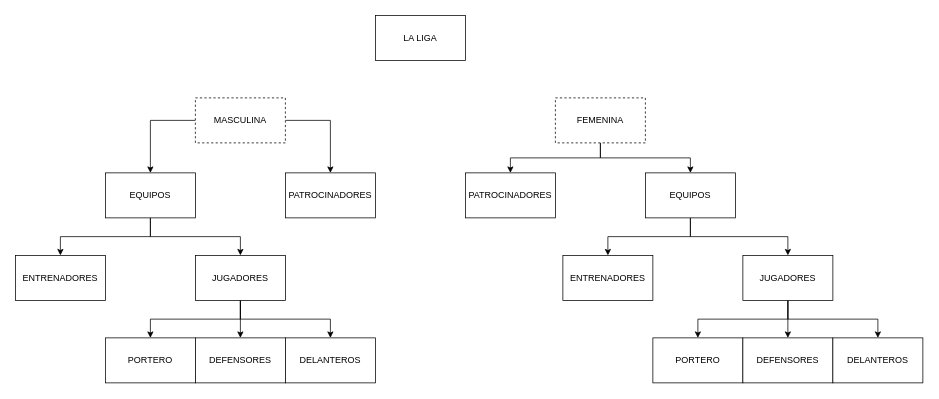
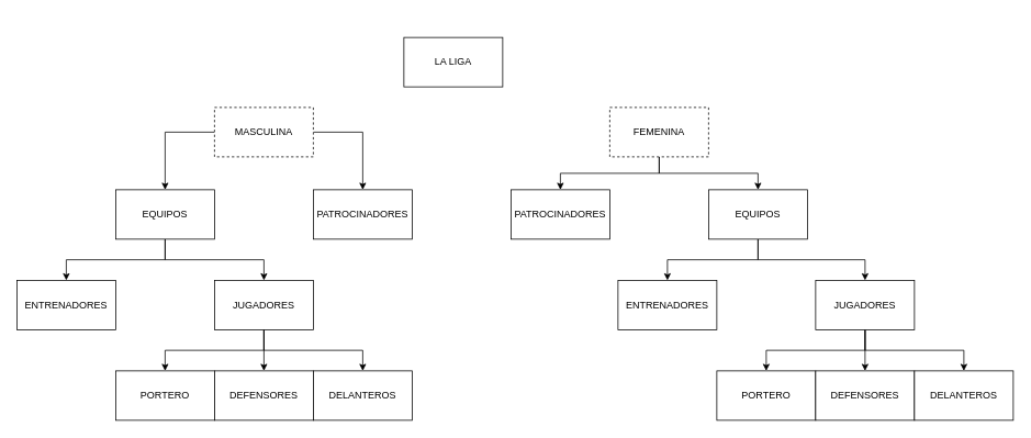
  <mxCell id="0" />
  <mxCell id="1" parent="0" />
- <mxCell id="2" value="LA LIGA" style="whiteSpace=wrap;html=1;" vertex="1" parent="1"><mxGeometry x="500" y="20" width="120" height="60" as="geometry" /></mxCell>
+ <mxCell id="2" value="LA LIGA" style="whiteSpace=wrap;html=1;" vertex="1" parent="1"><mxGeometry x="490" y="45" width="120" height="60" as="geometry" /></mxCell>
  <mxCell id="3" style="edgeStyle=orthogonalEdgeStyle;rounded=0;orthogonalLoop=1;jettySize=auto;html=1;exitX=1;exitY=0.5;exitDx=0;exitDy=0;" edge="1" parent="1" source="5" target="12"><mxGeometry relative="1" as="geometry" /></mxCell>
  <mxCell id="4" style="edgeStyle=orthogonalEdgeStyle;rounded=0;orthogonalLoop=1;jettySize=auto;html=1;exitX=0;exitY=0.5;exitDx=0;exitDy=0;entryX=0.5;entryY=0;entryDx=0;entryDy=0;" edge="1" parent="1" source="5" target="11"><mxGeometry relative="1" as="geometry" /></mxCell>
  <mxCell id="5" value="MASCULINA" style="whiteSpace=wrap;html=1;dashed=1;" vertex="1" parent="1"><mxGeometry y="130" width="120" height="60" as="geometry" x="260" /></mxCell>
  <mxCell id="6" style="edgeStyle=orthogonalEdgeStyle;rounded=0;orthogonalLoop=1;jettySize=auto;html=1;exitX=0.5;exitY=1;exitDx=0;exitDy=0;" edge="1" parent="1" source="8" target="16"><mxGeometry relative="1" as="geometry" /></mxCell>
  <mxCell id="7" style="edgeStyle=orthogonalEdgeStyle;rounded=0;orthogonalLoop=1;jettySize=auto;html=1;exitX=0.5;exitY=1;exitDx=0;exitDy=0;entryX=0.5;entryY=0;entryDx=0;entryDy=0;" edge="1" parent="1" source="8" target="15"><mxGeometry relative="1" as="geometry" /></mxCell>
  <mxCell id="8" value="FEMENINA" style="whiteSpace=wrap;html=1;dashed=1;" vertex="1" parent="1"><mxGeometry x="740" y="130" width="120" height="60" as="geometry" /></mxCell>
  <mxCell id="9" style="edgeStyle=orthogonalEdgeStyle;rounded=0;orthogonalLoop=1;jettySize=auto;html=1;exitX=0.5;exitY=1;exitDx=0;exitDy=0;entryX=0.5;entryY=0;entryDx=0;entryDy=0;" edge="1" parent="1" source="11" target="21"><mxGeometry relative="1" as="geometry" /></mxCell>
  <mxCell id="10" style="edgeStyle=orthogonalEdgeStyle;rounded=0;orthogonalLoop=1;jettySize=auto;html=1;exitX=0.5;exitY=1;exitDx=0;exitDy=0;" edge="1" parent="1" source="11" target="20"><mxGeometry relative="1" as="geometry" /></mxCell>
  <mxCell id="11" value="EQUIPOS" style="whiteSpace=wrap;html=1;" vertex="1" parent="1"><mxGeometry x="140" y="230" width="120" height="60" as="geometry" /></mxCell>
  <mxCell id="12" value="PATROCINADORES" style="whiteSpace=wrap;html=1;" vertex="1" parent="1"><mxGeometry x="380" y="230" width="120" height="60" as="geometry" /></mxCell>
  <mxCell id="13" style="edgeStyle=orthogonalEdgeStyle;rounded=0;orthogonalLoop=1;jettySize=auto;html=1;exitX=0.5;exitY=1;exitDx=0;exitDy=0;entryX=0.5;entryY=0;entryDx=0;entryDy=0;" edge="1" parent="1" source="15" target="26"><mxGeometry relative="1" as="geometry" /></mxCell>
  <mxCell id="14" style="edgeStyle=orthogonalEdgeStyle;rounded=0;orthogonalLoop=1;jettySize=auto;html=1;exitX=0.5;exitY=1;exitDx=0;exitDy=0;" edge="1" parent="1" source="15" target="25"><mxGeometry relative="1" as="geometry" /></mxCell>
  <mxCell id="15" value="EQUIPOS" style="whiteSpace=wrap;html=1;" vertex="1" parent="1"><mxGeometry x="860" y="230" width="120" height="60" as="geometry" /></mxCell>
  <mxCell id="16" value="PATROCINADORES" style="whiteSpace=wrap;html=1;" vertex="1" parent="1"><mxGeometry x="620" y="230" width="120" height="60" as="geometry" /></mxCell>
  <mxCell id="17" style="edgeStyle=orthogonalEdgeStyle;rounded=0;orthogonalLoop=1;jettySize=auto;html=1;exitX=0.5;exitY=1;exitDx=0;exitDy=0;entryX=0.5;entryY=0;entryDx=0;entryDy=0;" edge="1" parent="1" source="20" target="28"><mxGeometry relative="1" as="geometry" /></mxCell>
  <mxCell id="18" style="edgeStyle=orthogonalEdgeStyle;rounded=0;orthogonalLoop=1;jettySize=auto;html=1;exitX=0.5;exitY=1;exitDx=0;exitDy=0;" edge="1" parent="1" source="20" target="29"><mxGeometry relative="1" as="geometry" /></mxCell>
  <mxCell id="19" style="edgeStyle=orthogonalEdgeStyle;rounded=0;orthogonalLoop=1;jettySize=auto;html=1;exitX=0.5;exitY=1;exitDx=0;exitDy=0;entryX=0.5;entryY=0;entryDx=0;entryDy=0;" edge="1" parent="1" source="20" target="27"><mxGeometry relative="1" as="geometry" /></mxCell>
  <mxCell id="20" value="JUGADORES" style="whiteSpace=wrap;html=1;" vertex="1" parent="1"><mxGeometry y="340" width="120" height="60" as="geometry" x="260" /></mxCell>
  <mxCell id="21" value="ENTRENADORES" style="whiteSpace=wrap;html=1;" vertex="1" parent="1"><mxGeometry x="20" y="340" width="120" height="60" as="geometry" /></mxCell>
  <mxCell id="22" style="edgeStyle=orthogonalEdgeStyle;rounded=0;orthogonalLoop=1;jettySize=auto;html=1;exitX=0.5;exitY=1;exitDx=0;exitDy=0;" edge="1" parent="1" source="25" target="31"><mxGeometry relative="1" as="geometry" /></mxCell>
  <mxCell id="23" style="edgeStyle=orthogonalEdgeStyle;rounded=0;orthogonalLoop=1;jettySize=auto;html=1;exitX=0.5;exitY=1;exitDx=0;exitDy=0;entryX=0.5;entryY=0;entryDx=0;entryDy=0;" edge="1" parent="1" source="25" target="30"><mxGeometry relative="1" as="geometry" /></mxCell>
  <mxCell id="24" style="edgeStyle=orthogonalEdgeStyle;rounded=0;orthogonalLoop=1;jettySize=auto;html=1;exitX=0.5;exitY=1;exitDx=0;exitDy=0;" edge="1" parent="1" source="25" target="32"><mxGeometry relative="1" as="geometry" /></mxCell>
  <mxCell id="25" value="JUGADORES" style="whiteSpace=wrap;html=1;" vertex="1" parent="1"><mxGeometry x="990" y="340" width="120" height="60" as="geometry" /></mxCell>
  <mxCell id="26" value="ENTRENADORES" style="whiteSpace=wrap;html=1;" vertex="1" parent="1"><mxGeometry x="750" y="340" width="120" height="60" as="geometry" /></mxCell>
  <mxCell id="27" value="PORTERO" style="whiteSpace=wrap;html=1;" vertex="1" parent="1"><mxGeometry x="140" y="450" width="120" height="60" as="geometry" /></mxCell>
  <mxCell id="28" value="DEFENSORES" style="whiteSpace=wrap;html=1;" vertex="1" parent="1"><mxGeometry y="450" width="120" height="60" as="geometry" x="260" /></mxCell>
  <mxCell id="29" value="DELANTEROS" style="whiteSpace=wrap;html=1;" vertex="1" parent="1"><mxGeometry x="380" y="450" width="120" height="60" as="geometry" /></mxCell>
  <mxCell id="30" value="PORTERO" style="whiteSpace=wrap;html=1;" vertex="1" parent="1"><mxGeometry x="870" y="450" width="120" height="60" as="geometry" /></mxCell>
  <mxCell id="31" value="DEFENSORES" style="whiteSpace=wrap;html=1;" vertex="1" parent="1"><mxGeometry x="990" y="450" width="120" height="60" as="geometry" /></mxCell>
  <mxCell id="32" value="DELANTEROS" style="whiteSpace=wrap;html=1;" vertex="1" parent="1"><mxGeometry x="1110" y="450" width="120" height="60" as="geometry" /></mxCell>
